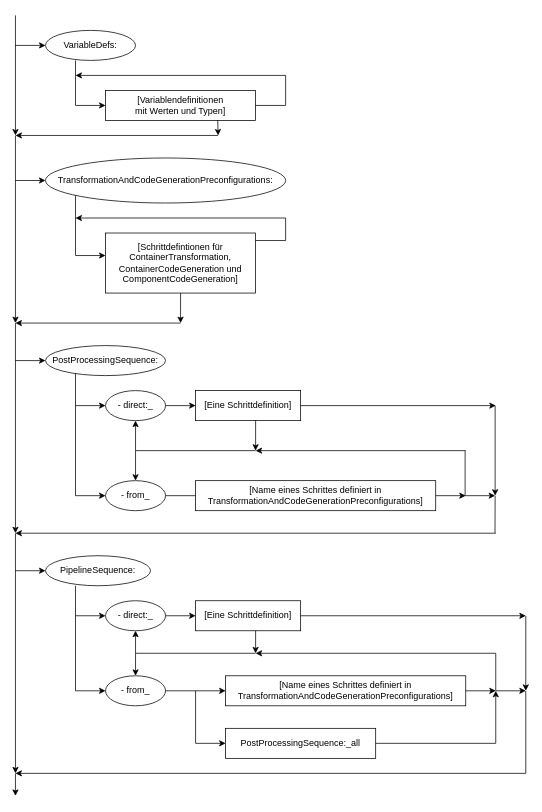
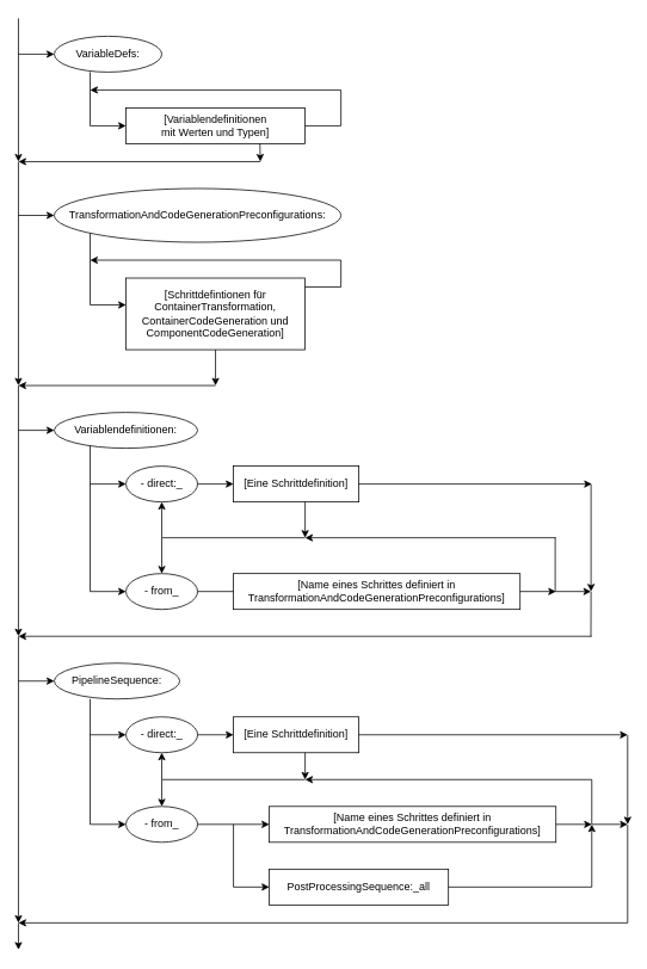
  <mxCell id="0" />
  <mxCell id="1" parent="0" />
  <mxCell id="2" value="VariableDefs:" style="ellipse;whiteSpace=wrap;html=1;" parent="1" vertex="1"><mxGeometry x="60" y="40" width="120" height="40" as="geometry" /></mxCell>
  <mxCell id="3" value="TransformationAndCodeGenerationPreconfigurations:" style="ellipse;whiteSpace=wrap;html=1;" parent="1" vertex="1"><mxGeometry x="60" y="210" width="320" height="60" as="geometry" /></mxCell>
  <mxCell id="4" value="[Schrittdefintionen für ContainerTransformation, ContainerCodeGeneration und ComponentCodeGeneration]" style="rounded=0;whiteSpace=wrap;html=1;" parent="1" vertex="1"><mxGeometry x="140" y="310" width="200" height="80" as="geometry" /></mxCell>
  <mxCell id="5" value="PipelineSequence:" style="ellipse;whiteSpace=wrap;html=1;" parent="1" vertex="1"><mxGeometry x="60" y="740" width="140" height="40" as="geometry" /></mxCell>
  <mxCell id="6" value="" style="endArrow=classic;html=1;rounded=0;entryX=0;entryY=0.5;entryDx=0;entryDy=0;" parent="1" edge="1"><mxGeometry width="50" height="50" relative="1" as="geometry"><mxPoint x="100" y="140" as="sourcePoint" /><mxPoint x="140" y="140" as="targetPoint" /></mxGeometry></mxCell>
  <mxCell id="7" value="[Variablendefinitionen&lt;br&gt;mit Werten und Typen]" style="rounded=0;whiteSpace=wrap;html=1;" parent="1" vertex="1"><mxGeometry x="140" y="120" width="200" height="40" as="geometry" /></mxCell>
  <mxCell id="8" value="" style="endArrow=classic;html=1;rounded=0;entryX=0;entryY=0.5;entryDx=0;entryDy=0;" parent="1" target="2" edge="1"><mxGeometry width="50" height="50" relative="1" as="geometry"><mxPoint x="20" y="60" as="sourcePoint" /><mxPoint x="460" y="50" as="targetPoint" /></mxGeometry></mxCell>
  <mxCell id="9" value="" style="endArrow=classic;html=1;rounded=0;" parent="1" edge="1"><mxGeometry width="50" height="50" relative="1" as="geometry"><mxPoint x="20" y="20" as="sourcePoint" /><mxPoint x="20" y="180" as="targetPoint" /></mxGeometry></mxCell>
  <mxCell id="10" value="" style="endArrow=classic;html=1;rounded=0;entryX=0;entryY=0.5;entryDx=0;entryDy=0;" parent="1" edge="1"><mxGeometry width="50" height="50" relative="1" as="geometry"><mxPoint x="20" y="240" as="sourcePoint" /><mxPoint x="60" y="240" as="targetPoint" /></mxGeometry></mxCell>
  <mxCell id="11" value="" style="endArrow=classic;html=1;rounded=0;" parent="1" edge="1"><mxGeometry width="50" height="50" relative="1" as="geometry"><mxPoint x="20" y="180" as="sourcePoint" /><mxPoint x="20" y="430" as="targetPoint" /></mxGeometry></mxCell>
  <mxCell id="12" value="" style="endArrow=classic;html=1;rounded=0;entryX=0;entryY=0.5;entryDx=0;entryDy=0;" parent="1" edge="1"><mxGeometry width="50" height="50" relative="1" as="geometry"><mxPoint x="20" y="480" as="sourcePoint" /><mxPoint x="60" y="480" as="targetPoint" /></mxGeometry></mxCell>
  <mxCell id="13" value="" style="endArrow=classic;html=1;rounded=0;" parent="1" edge="1"><mxGeometry width="50" height="50" relative="1" as="geometry"><mxPoint x="20" y="430" as="sourcePoint" /><mxPoint x="20" y="710" as="targetPoint" /></mxGeometry></mxCell>
  <mxCell id="14" value="" style="endArrow=classic;html=1;rounded=0;entryX=0;entryY=0.5;entryDx=0;entryDy=0;" parent="1" edge="1"><mxGeometry width="50" height="50" relative="1" as="geometry"><mxPoint x="20" y="760" as="sourcePoint" /><mxPoint x="60" y="760" as="targetPoint" /></mxGeometry></mxCell>
  <mxCell id="15" value="" style="endArrow=classic;html=1;rounded=0;" parent="1" edge="1"><mxGeometry width="50" height="50" relative="1" as="geometry"><mxPoint x="20" y="710" as="sourcePoint" /><mxPoint x="20" y="1030" as="targetPoint" /></mxGeometry></mxCell>
  <mxCell id="16" value="" style="endArrow=none;html=1;rounded=0;endFill=0;" parent="1" edge="1"><mxGeometry width="50" height="50" relative="1" as="geometry"><mxPoint x="100" y="780" as="sourcePoint" /><mxPoint x="100" y="920" as="targetPoint" /></mxGeometry></mxCell>
  <mxCell id="17" value="" style="endArrow=classic;html=1;rounded=0;" parent="1" edge="1"><mxGeometry width="50" height="50" relative="1" as="geometry"><mxPoint x="660" y="710" as="sourcePoint" /><mxPoint x="20" y="710" as="targetPoint" /></mxGeometry></mxCell>
  <mxCell id="18" value="" style="endArrow=classic;html=1;rounded=0;" parent="1" edge="1"><mxGeometry width="50" height="50" relative="1" as="geometry"><mxPoint x="20" y="1030" as="sourcePoint" /><mxPoint x="20" y="1060" as="targetPoint" /></mxGeometry></mxCell>
  <mxCell id="19" value="" style="endArrow=classic;html=1;rounded=0;" parent="1" edge="1"><mxGeometry width="50" height="50" relative="1" as="geometry"><mxPoint x="240" y="430" as="sourcePoint" /><mxPoint x="20" y="430" as="targetPoint" /></mxGeometry></mxCell>
  <mxCell id="20" value="" style="endArrow=classic;html=1;rounded=0;exitX=0.5;exitY=1;exitDx=0;exitDy=0;" parent="1" source="4" edge="1"><mxGeometry width="50" height="50" relative="1" as="geometry"><mxPoint x="319.58" y="420" as="sourcePoint" /><mxPoint x="240" y="430" as="targetPoint" /></mxGeometry></mxCell>
  <mxCell id="21" value="" style="endArrow=classic;html=1;rounded=0;entryX=0;entryY=0.5;entryDx=0;entryDy=0;" parent="1" edge="1"><mxGeometry width="50" height="50" relative="1" as="geometry"><mxPoint x="100" y="260" as="sourcePoint" /><mxPoint x="140" y="340" as="targetPoint" /><Array as="points"><mxPoint x="100" y="340" /></Array></mxGeometry></mxCell>
  <mxCell id="22" value="" style="endArrow=none;html=1;rounded=0;" parent="1" edge="1"><mxGeometry width="50" height="50" relative="1" as="geometry"><mxPoint x="100" y="140" as="sourcePoint" /><mxPoint x="100" y="80" as="targetPoint" /></mxGeometry></mxCell>
  <mxCell id="23" value="" style="endArrow=classic;html=1;rounded=0;" parent="1" edge="1"><mxGeometry width="50" height="50" relative="1" as="geometry"><mxPoint x="290" y="180" as="sourcePoint" /><mxPoint x="20" y="180" as="targetPoint" /></mxGeometry></mxCell>
  <mxCell id="24" value="" style="endArrow=classic;html=1;rounded=0;exitX=0.5;exitY=1;exitDx=0;exitDy=0;" parent="1" edge="1"><mxGeometry width="50" height="50" relative="1" as="geometry"><mxPoint x="289.58" y="160" as="sourcePoint" /><mxPoint x="290" y="180" as="targetPoint" /></mxGeometry></mxCell>
  <mxCell id="25" value="" style="endArrow=classic;html=1;rounded=0;" parent="1" edge="1"><mxGeometry width="50" height="50" relative="1" as="geometry"><mxPoint x="380" y="100" as="sourcePoint" /><mxPoint x="100" y="100" as="targetPoint" /></mxGeometry></mxCell>
  <mxCell id="26" value="" style="endArrow=none;html=1;rounded=0;entryX=1;entryY=0.5;entryDx=0;entryDy=0;" parent="1" target="7" edge="1"><mxGeometry width="50" height="50" relative="1" as="geometry"><mxPoint x="380" y="100" as="sourcePoint" /><mxPoint x="390" y="230" as="targetPoint" /><Array as="points"><mxPoint x="380" y="140" /></Array></mxGeometry></mxCell>
  <mxCell id="27" value="" style="endArrow=classic;html=1;rounded=0;" parent="1" edge="1"><mxGeometry width="50" height="50" relative="1" as="geometry"><mxPoint x="380" y="290" as="sourcePoint" /><mxPoint x="100" y="290" as="targetPoint" /></mxGeometry></mxCell>
  <mxCell id="28" value="" style="endArrow=none;html=1;rounded=0;entryX=1;entryY=0.5;entryDx=0;entryDy=0;" parent="1" edge="1"><mxGeometry width="50" height="50" relative="1" as="geometry"><mxPoint x="380" y="290" as="sourcePoint" /><mxPoint x="340" y="320" as="targetPoint" /><Array as="points"><mxPoint x="380" y="320" /></Array></mxGeometry></mxCell>
  <mxCell id="29" value="- direct:_" style="ellipse;whiteSpace=wrap;html=1;" parent="1" vertex="1"><mxGeometry x="140" y="520" width="80" height="40" as="geometry" /></mxCell>
  <mxCell id="30" value="" style="endArrow=classic;html=1;rounded=0;entryX=0;entryY=0.5;entryDx=0;entryDy=0;" parent="1" target="29" edge="1"><mxGeometry width="50" height="50" relative="1" as="geometry"><mxPoint x="100" y="540" as="sourcePoint" /><mxPoint x="230" y="551" as="targetPoint" /></mxGeometry></mxCell>
  <mxCell id="31" value="" style="endArrow=classic;html=1;rounded=0;exitX=1;exitY=0.5;exitDx=0;exitDy=0;" parent="1" source="29" edge="1"><mxGeometry width="50" height="50" relative="1" as="geometry"><mxPoint x="400" y="580" as="sourcePoint" /><mxPoint x="260" y="540" as="targetPoint" /></mxGeometry></mxCell>
  <mxCell id="32" value="[Eine Schrittdefinition]" style="rounded=0;whiteSpace=wrap;html=1;" parent="1" vertex="1"><mxGeometry x="260" y="520" width="140" height="40" as="geometry" /></mxCell>
  <mxCell id="33" value="- from_" style="ellipse;whiteSpace=wrap;html=1;" parent="1" vertex="1"><mxGeometry x="140" y="640" width="80" height="40" as="geometry" /></mxCell>
  <mxCell id="34" value="" style="endArrow=classic;html=1;rounded=0;entryX=0;entryY=0.5;entryDx=0;entryDy=0;" parent="1" target="33" edge="1"><mxGeometry width="50" height="50" relative="1" as="geometry"><mxPoint x="100" y="660" as="sourcePoint" /><mxPoint x="150" y="550" as="targetPoint" /></mxGeometry></mxCell>
  <mxCell id="35" value="" style="endArrow=classic;html=1;rounded=0;entryX=0;entryY=0.5;entryDx=0;entryDy=0;exitX=1;exitY=0.5;exitDx=0;exitDy=0;" parent="1" source="33" edge="1"><mxGeometry width="50" height="50" relative="1" as="geometry"><mxPoint x="260" y="660" as="sourcePoint" /><mxPoint x="300" y="660" as="targetPoint" /></mxGeometry></mxCell>
  <mxCell id="36" value="[Name eines Schrittes definiert in TransformationAndCodeGenerationPreconfigurations]" style="rounded=0;whiteSpace=wrap;html=1;" parent="1" vertex="1"><mxGeometry x="260" y="640" width="320" height="40" as="geometry" /></mxCell>
  <mxCell id="37" value="" style="endArrow=classic;html=1;rounded=0;entryX=0.5;entryY=1;entryDx=0;entryDy=0;" parent="1" target="29" edge="1"><mxGeometry width="50" height="50" relative="1" as="geometry"><mxPoint x="180" y="600" as="sourcePoint" /><mxPoint x="800" y="540" as="targetPoint" /></mxGeometry></mxCell>
  <mxCell id="38" value="" style="endArrow=classic;html=1;rounded=0;entryX=0.5;entryY=0;entryDx=0;entryDy=0;" parent="1" target="33" edge="1"><mxGeometry width="50" height="50" relative="1" as="geometry"><mxPoint x="180" y="600" as="sourcePoint" /><mxPoint x="800" y="540" as="targetPoint" /></mxGeometry></mxCell>
  <mxCell id="39" value="" style="endArrow=none;html=1;rounded=0;" parent="1" edge="1"><mxGeometry width="50" height="50" relative="1" as="geometry"><mxPoint x="180" y="600" as="sourcePoint" /><mxPoint x="340" y="600" as="targetPoint" /></mxGeometry></mxCell>
  <mxCell id="40" value="" style="endArrow=none;html=1;rounded=0;endFill=0;" parent="1" edge="1"><mxGeometry width="50" height="50" relative="1" as="geometry"><mxPoint x="100" y="490" as="sourcePoint" /><mxPoint x="100" y="660" as="targetPoint" /></mxGeometry></mxCell>
  <mxCell id="41" value="" style="endArrow=classic;html=1;rounded=0;" parent="1" edge="1"><mxGeometry width="50" height="50" relative="1" as="geometry"><mxPoint x="620" y="600" as="sourcePoint" /><mxPoint x="340" y="600" as="targetPoint" /></mxGeometry></mxCell>
  <mxCell id="42" value="" style="endArrow=none;html=1;rounded=0;" parent="1" edge="1"><mxGeometry width="50" height="50" relative="1" as="geometry"><mxPoint x="619.17" y="600" as="sourcePoint" /><mxPoint x="619.17" y="660" as="targetPoint" /></mxGeometry></mxCell>
  <mxCell id="43" value="" style="endArrow=classic;html=1;rounded=0;exitX=1;exitY=0.5;exitDx=0;exitDy=0;" parent="1" source="36" edge="1"><mxGeometry width="50" height="50" relative="1" as="geometry"><mxPoint x="660" y="660" as="sourcePoint" /><mxPoint x="620" y="660" as="targetPoint" /></mxGeometry></mxCell>
  <mxCell id="44" value="" style="endArrow=classic;html=1;rounded=0;" parent="1" edge="1"><mxGeometry width="50" height="50" relative="1" as="geometry"><mxPoint x="619.17" y="660" as="sourcePoint" /><mxPoint x="659.17" y="660" as="targetPoint" /></mxGeometry></mxCell>
  <mxCell id="45" value="" style="endArrow=none;html=1;rounded=0;" parent="1" edge="1"><mxGeometry width="50" height="50" relative="1" as="geometry"><mxPoint x="659.17" y="660" as="sourcePoint" /><mxPoint x="659" y="710" as="targetPoint" /></mxGeometry></mxCell>
  <mxCell id="46" value="" style="endArrow=classic;html=1;rounded=0;" parent="1" edge="1"><mxGeometry width="50" height="50" relative="1" as="geometry"><mxPoint x="659.17" y="540" as="sourcePoint" /><mxPoint x="659.17" y="660" as="targetPoint" /></mxGeometry></mxCell>
  <mxCell id="47" value="" style="endArrow=classic;html=1;rounded=0;exitX=1;exitY=0.5;exitDx=0;exitDy=0;" parent="1" edge="1"><mxGeometry width="50" height="50" relative="1" as="geometry"><mxPoint x="400" y="540" as="sourcePoint" /><mxPoint x="660" y="540" as="targetPoint" /></mxGeometry></mxCell>
  <mxCell id="48" value="" style="endArrow=classic;html=1;rounded=0;" parent="1" edge="1"><mxGeometry width="50" height="50" relative="1" as="geometry"><mxPoint x="700" y="1030" as="sourcePoint" /><mxPoint x="20" y="1030" as="targetPoint" /></mxGeometry></mxCell>
  <mxCell id="49" value="- direct:_" style="ellipse;whiteSpace=wrap;html=1;" parent="1" vertex="1"><mxGeometry x="140" y="800" width="80" height="40" as="geometry" /></mxCell>
  <mxCell id="50" value="" style="endArrow=classic;html=1;rounded=0;entryX=0;entryY=0.5;entryDx=0;entryDy=0;" parent="1" target="49" edge="1"><mxGeometry width="50" height="50" relative="1" as="geometry"><mxPoint x="100" y="820" as="sourcePoint" /><mxPoint x="230" y="831" as="targetPoint" /></mxGeometry></mxCell>
  <mxCell id="51" value="" style="endArrow=classic;html=1;rounded=0;exitX=1;exitY=0.5;exitDx=0;exitDy=0;" parent="1" source="49" edge="1"><mxGeometry width="50" height="50" relative="1" as="geometry"><mxPoint x="400" y="860" as="sourcePoint" /><mxPoint x="260" y="820" as="targetPoint" /></mxGeometry></mxCell>
  <mxCell id="52" value="[Eine Schrittdefinition]" style="rounded=0;whiteSpace=wrap;html=1;" parent="1" vertex="1"><mxGeometry x="260" y="800" width="140" height="40" as="geometry" /></mxCell>
  <mxCell id="53" value="- from_" style="ellipse;whiteSpace=wrap;html=1;" parent="1" vertex="1"><mxGeometry x="140" y="900" width="80" height="40" as="geometry" /></mxCell>
  <mxCell id="54" value="" style="endArrow=classic;html=1;rounded=0;entryX=0;entryY=0.5;entryDx=0;entryDy=0;" parent="1" target="53" edge="1"><mxGeometry width="50" height="50" relative="1" as="geometry"><mxPoint x="100" y="920" as="sourcePoint" /><mxPoint x="150" y="810" as="targetPoint" /></mxGeometry></mxCell>
  <mxCell id="55" value="" style="endArrow=classic;html=1;rounded=0;entryX=0;entryY=0.5;entryDx=0;entryDy=0;exitX=1;exitY=0.5;exitDx=0;exitDy=0;" parent="1" source="53" edge="1"><mxGeometry width="50" height="50" relative="1" as="geometry"><mxPoint x="260" y="920" as="sourcePoint" /><mxPoint x="300" y="920" as="targetPoint" /></mxGeometry></mxCell>
  <mxCell id="56" value="[Name eines Schrittes definiert in TransformationAndCodeGenerationPreconfigurations&lt;span style=&quot;background-color: initial;&quot;&gt;]&lt;/span&gt;" style="rounded=0;whiteSpace=wrap;html=1;" parent="1" vertex="1"><mxGeometry x="300" y="900" width="320" height="40" as="geometry" /></mxCell>
  <mxCell id="57" value="" style="endArrow=classic;html=1;rounded=0;entryX=0.5;entryY=1;entryDx=0;entryDy=0;" parent="1" target="49" edge="1"><mxGeometry width="50" height="50" relative="1" as="geometry"><mxPoint x="180" y="870" as="sourcePoint" /><mxPoint x="800" y="820" as="targetPoint" /></mxGeometry></mxCell>
  <mxCell id="58" value="" style="endArrow=classic;html=1;rounded=0;entryX=0.5;entryY=0;entryDx=0;entryDy=0;" parent="1" target="53" edge="1"><mxGeometry width="50" height="50" relative="1" as="geometry"><mxPoint x="180" y="870" as="sourcePoint" /><mxPoint x="800" y="800" as="targetPoint" /></mxGeometry></mxCell>
  <mxCell id="59" value="" style="endArrow=none;html=1;rounded=0;" parent="1" edge="1"><mxGeometry width="50" height="50" relative="1" as="geometry"><mxPoint x="180" y="870" as="sourcePoint" /><mxPoint x="340" y="870" as="targetPoint" /></mxGeometry></mxCell>
  <mxCell id="60" value="PostProcessingSequence:_all" style="whiteSpace=wrap;html=1;rounded=0;" parent="1" vertex="1"><mxGeometry x="300" y="970" width="200" height="40" as="geometry" /></mxCell>
  <mxCell id="61" value="" style="endArrow=classic;html=1;rounded=0;entryX=0;entryY=0.5;entryDx=0;entryDy=0;" parent="1" target="60" edge="1"><mxGeometry width="50" height="50" relative="1" as="geometry"><mxPoint x="260" y="920" as="sourcePoint" /><mxPoint x="270" y="810" as="targetPoint" /><Array as="points"><mxPoint x="260" y="990" /></Array></mxGeometry></mxCell>
  <mxCell id="62" value="" style="endArrow=classic;html=1;rounded=0;" parent="1" edge="1"><mxGeometry width="50" height="50" relative="1" as="geometry"><mxPoint x="660" y="870" as="sourcePoint" /><mxPoint x="340" y="870" as="targetPoint" /></mxGeometry></mxCell>
  <mxCell id="63" value="" style="endArrow=none;html=1;rounded=0;" parent="1" edge="1"><mxGeometry width="50" height="50" relative="1" as="geometry"><mxPoint x="660" y="870" as="sourcePoint" /><mxPoint x="660" y="920" as="targetPoint" /></mxGeometry></mxCell>
  <mxCell id="64" value="" style="endArrow=classic;html=1;rounded=0;exitX=1;exitY=0.5;exitDx=0;exitDy=0;" parent="1" source="56" edge="1"><mxGeometry width="50" height="50" relative="1" as="geometry"><mxPoint x="660" y="920" as="sourcePoint" /><mxPoint x="660" y="920" as="targetPoint" /></mxGeometry></mxCell>
  <mxCell id="65" value="" style="endArrow=classic;html=1;rounded=0;exitX=1;exitY=0.5;exitDx=0;exitDy=0;" parent="1" source="60" edge="1"><mxGeometry width="50" height="50" relative="1" as="geometry"><mxPoint x="710" y="1000" as="sourcePoint" /><mxPoint x="660" y="920" as="targetPoint" /><Array as="points"><mxPoint x="660" y="990" /></Array></mxGeometry></mxCell>
  <mxCell id="66" value="" style="endArrow=classic;html=1;rounded=0;" parent="1" edge="1"><mxGeometry width="50" height="50" relative="1" as="geometry"><mxPoint x="660" y="920" as="sourcePoint" /><mxPoint x="700" y="920" as="targetPoint" /></mxGeometry></mxCell>
  <mxCell id="67" value="" style="endArrow=none;html=1;rounded=0;" parent="1" edge="1"><mxGeometry width="50" height="50" relative="1" as="geometry"><mxPoint x="700" y="920" as="sourcePoint" /><mxPoint x="700" y="1030" as="targetPoint" /></mxGeometry></mxCell>
  <mxCell id="68" value="" style="endArrow=classic;html=1;rounded=0;exitX=1;exitY=0.5;exitDx=0;exitDy=0;" parent="1" source="52" edge="1"><mxGeometry width="50" height="50" relative="1" as="geometry"><mxPoint x="560" y="820" as="sourcePoint" /><mxPoint x="700" y="820" as="targetPoint" /></mxGeometry></mxCell>
  <mxCell id="69" value="" style="endArrow=classic;html=1;rounded=0;" parent="1" edge="1"><mxGeometry width="50" height="50" relative="1" as="geometry"><mxPoint x="700" y="820" as="sourcePoint" /><mxPoint x="700" y="920" as="targetPoint" /></mxGeometry></mxCell>
  <mxCell id="70" value="" style="endArrow=classic;html=1;rounded=0;exitX=0.5;exitY=1;exitDx=0;exitDy=0;" parent="1" edge="1"><mxGeometry width="50" height="50" relative="1" as="geometry"><mxPoint x="340" y="840" as="sourcePoint" /><mxPoint x="340" y="870" as="targetPoint" /></mxGeometry></mxCell>
  <mxCell id="71" value="" style="endArrow=classic;html=1;rounded=0;" parent="1" edge="1"><mxGeometry width="50" height="50" relative="1" as="geometry"><mxPoint x="340" y="560" as="sourcePoint" /><mxPoint x="340" y="600" as="targetPoint" /></mxGeometry></mxCell>
- <mxCell id="72" value="PostProcessingSequence:" style="ellipse;whiteSpace=wrap;html=1;" parent="1" vertex="1"><mxGeometry x="60" y="460" width="160" height="40" as="geometry" /></mxCell>
+ <mxCell id="72" value="Variablendefinitionen:" style="ellipse;whiteSpace=wrap;html=1;" parent="1" vertex="1"><mxGeometry x="60" y="460" width="160" height="40" as="geometry" /></mxCell>
